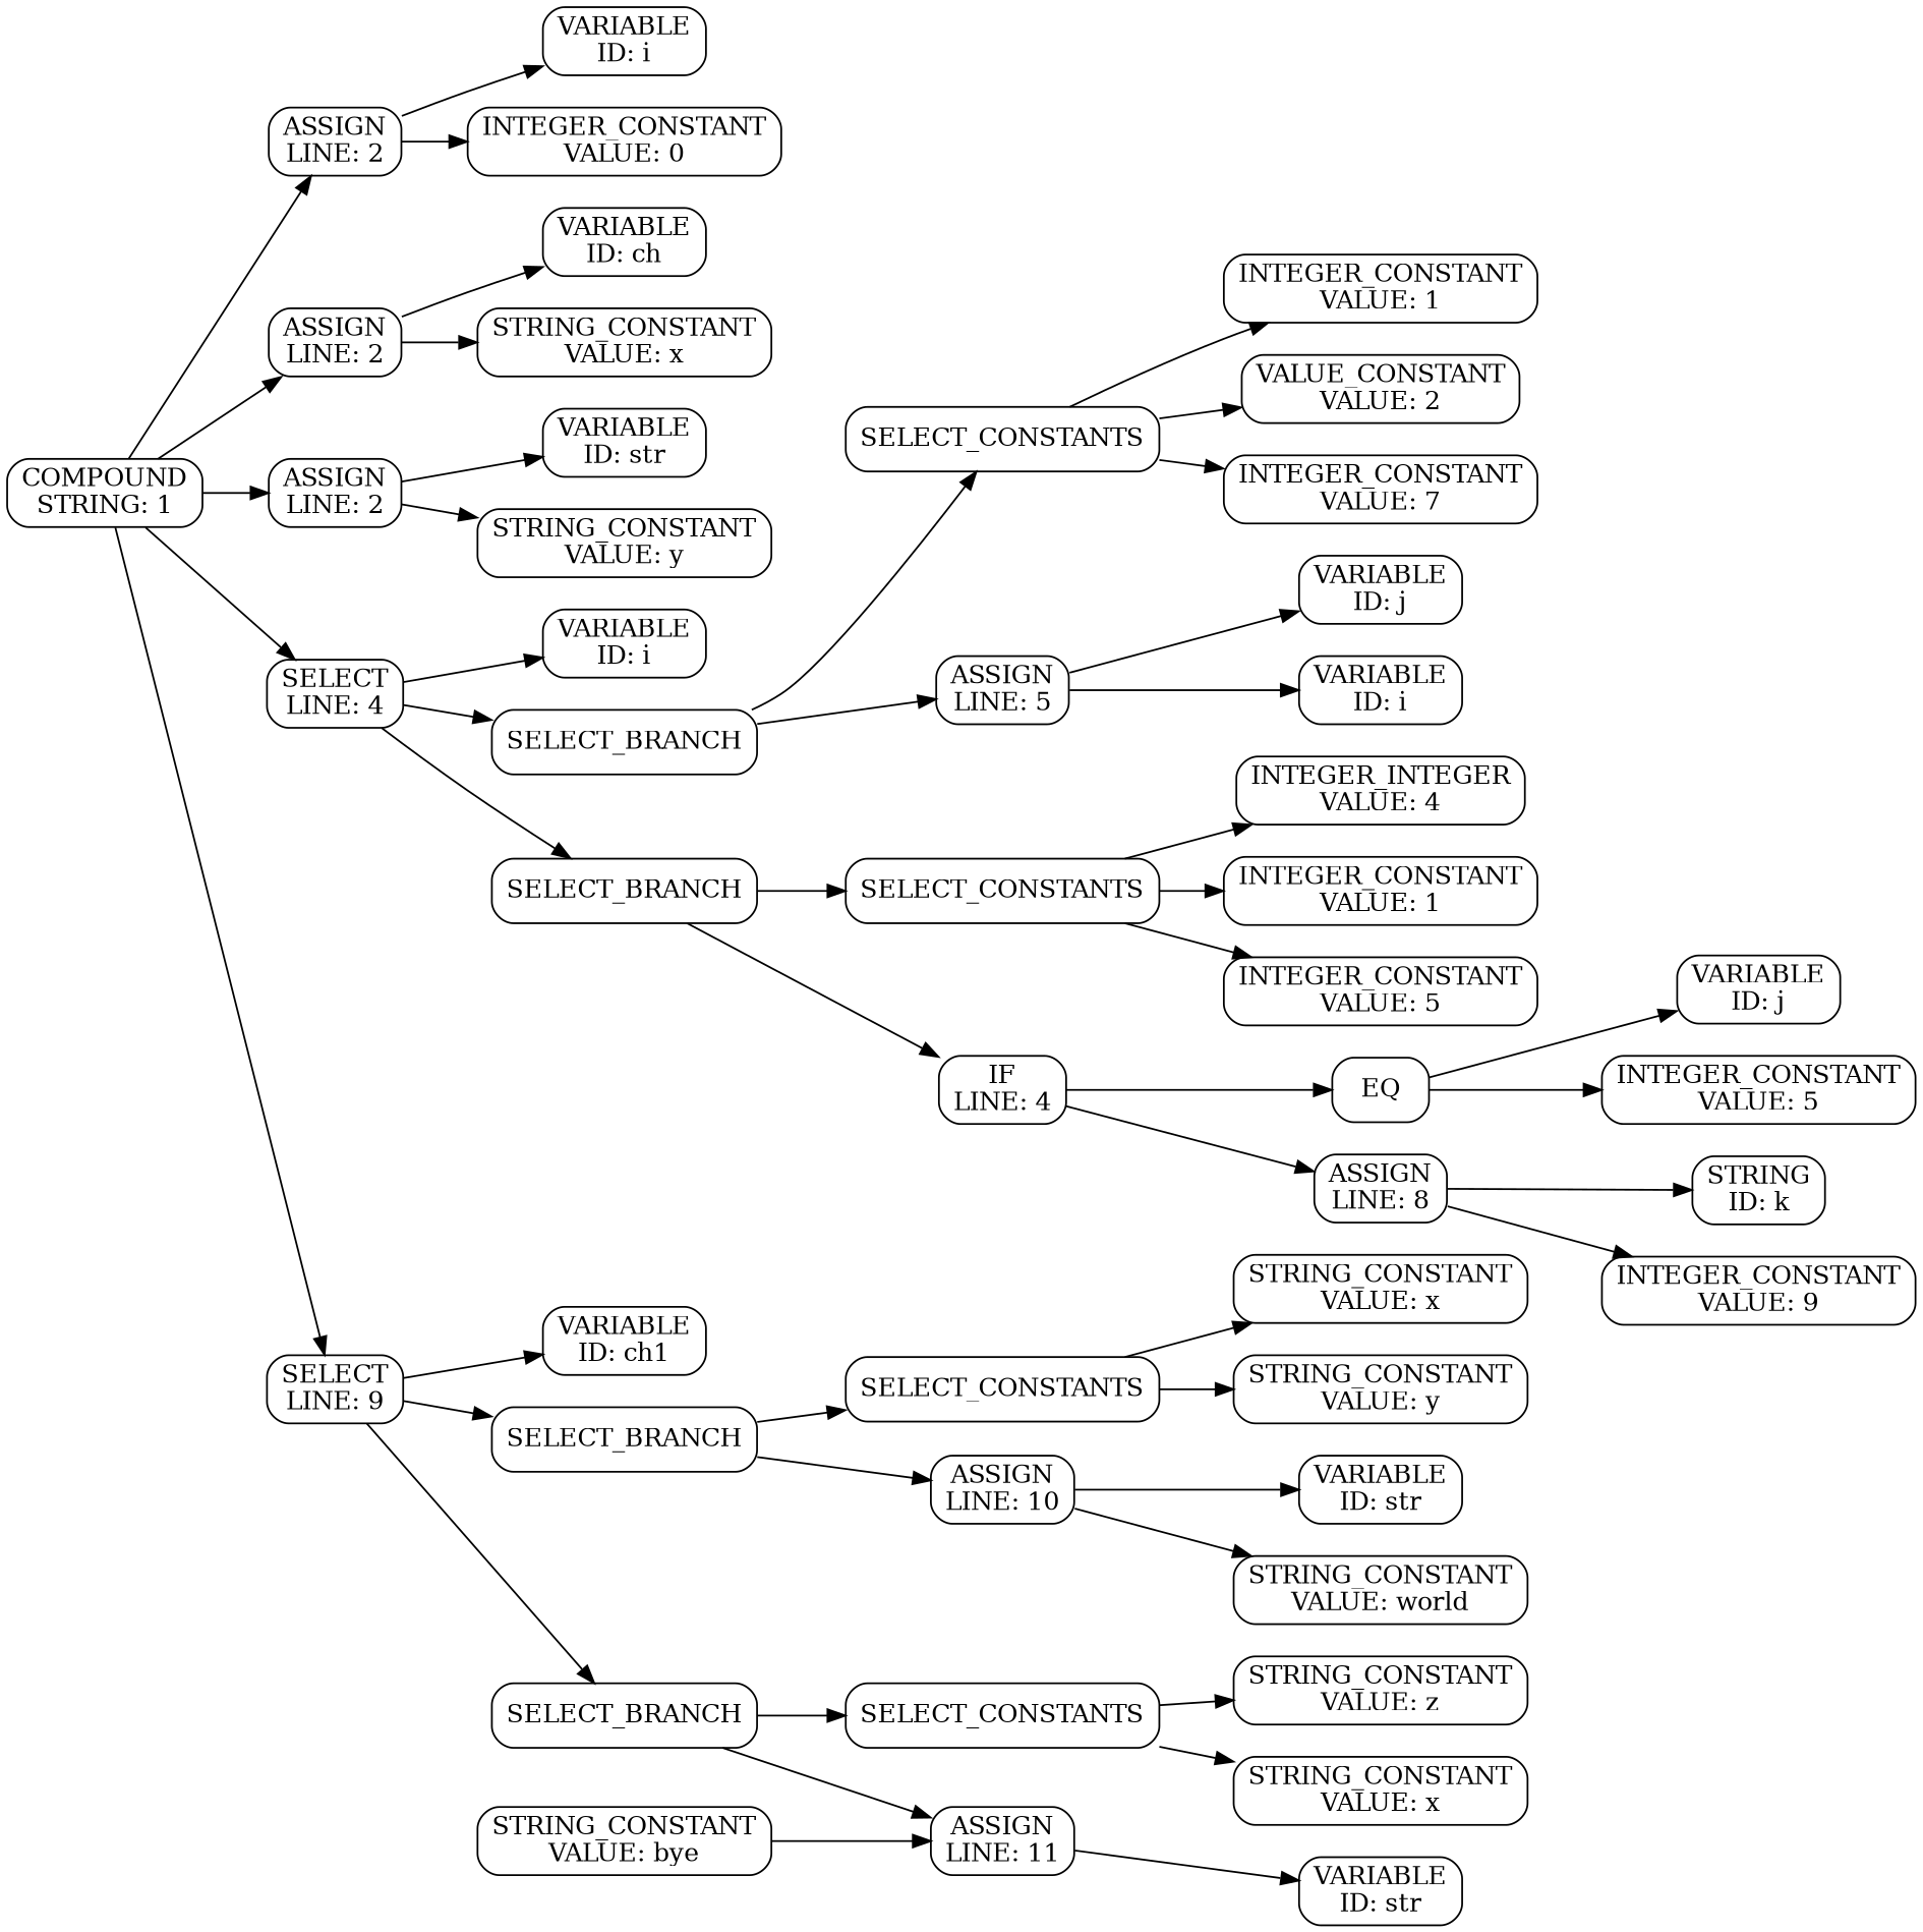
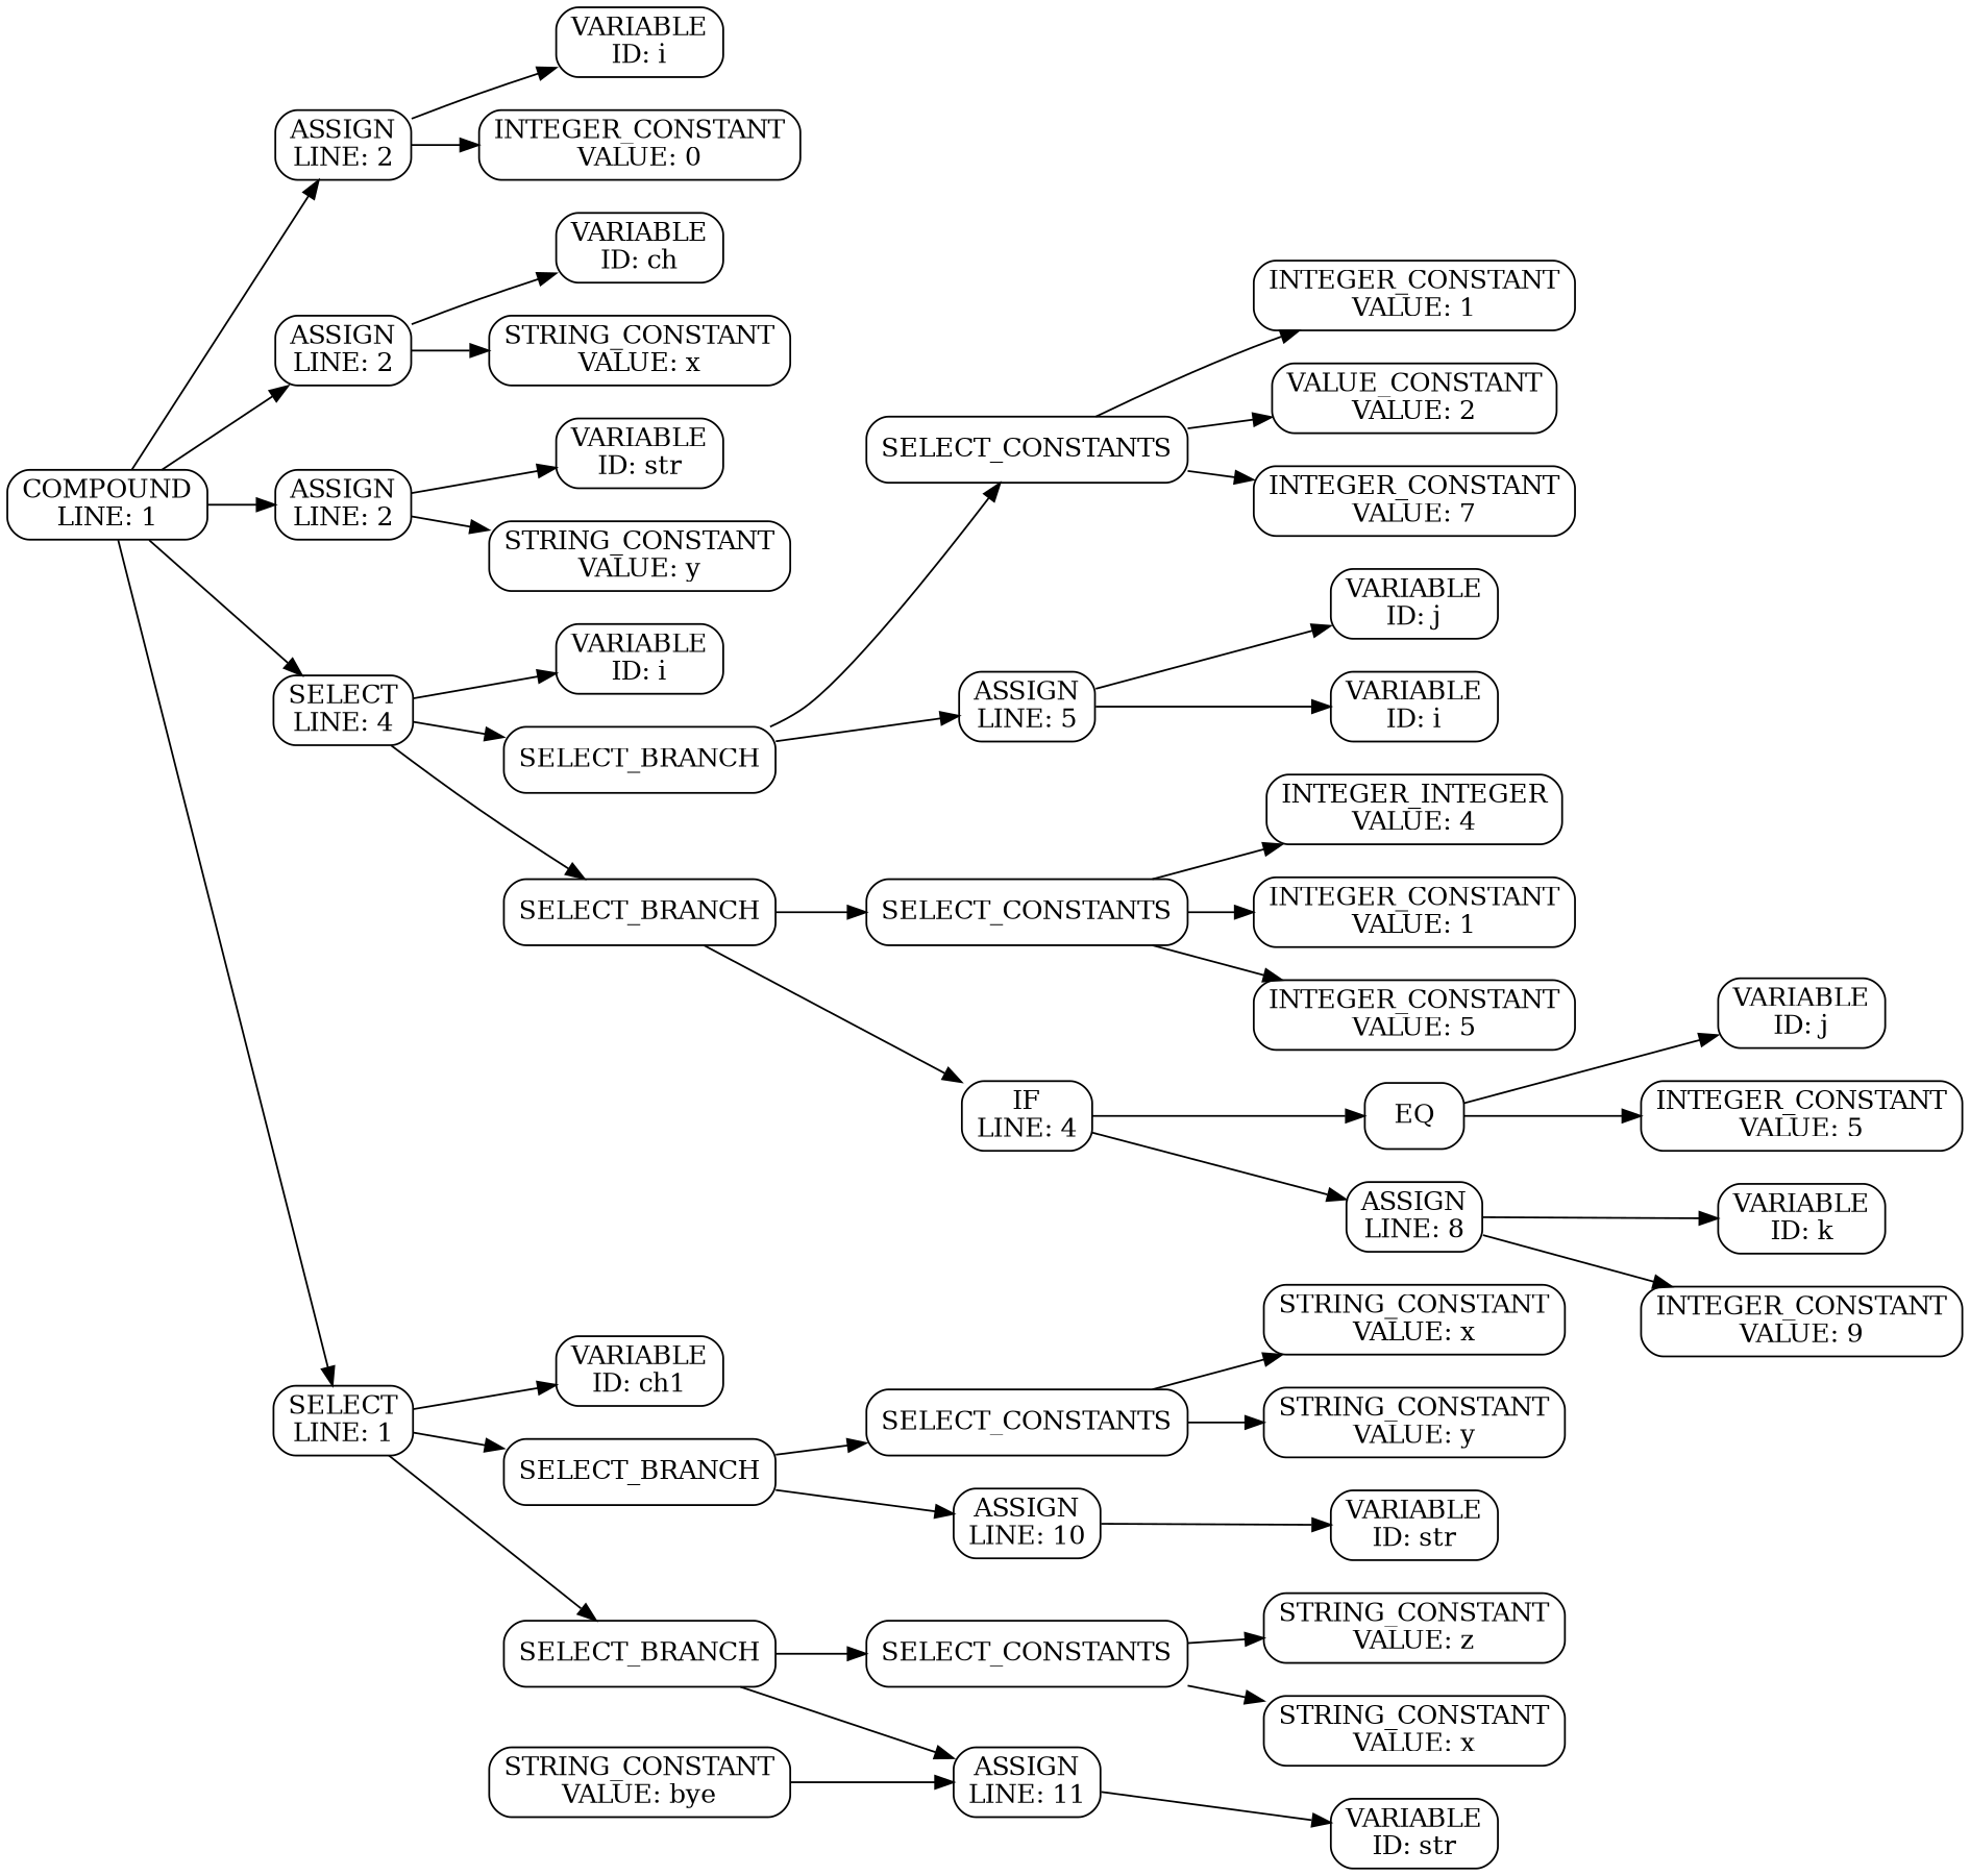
  digraph {
    rankdir=LR
    node [shape=box style=rounded]
-   n1 [label="COMPOUND\nSTRING: 1"]
+   n1 [label="COMPOUND\nLINE: 1"]
    n2 [label="ASSIGN\nLINE: 2"]
    n3 [label="VARIABLE\nID: i"]
    n4 [label="INTEGER_CONSTANT\nVALUE: 0"]
    n5 [label="ASSIGN\nLINE: 2"]
    n6 [label="VARIABLE\nID: ch"]
    n7 [label="STRING_CONSTANT\nVALUE: x"]
    n8 [label="ASSIGN\nLINE: 2"]
    n9 [label="VARIABLE\nID: str"]
    n10 [label="STRING_CONSTANT\nVALUE: y"]
    n11 [label="SELECT\nLINE: 4"]
    n12 [label="VARIABLE\nID: i"]
    n13 [label=SELECT_BRANCH]
    n14 [label=SELECT_CONSTANTS]
    n15 [label="INTEGER_CONSTANT\nVALUE: 1"]
    n16 [label="VALUE_CONSTANT\nVALUE: 2"]
    n17 [label="INTEGER_CONSTANT\nVALUE: 7"]
    n18 [label="ASSIGN\nLINE: 5"]
    n19 [label="VARIABLE\nID: j"]
    n20 [label="VARIABLE\nID: i"]
    n21 [label=SELECT_BRANCH]
    n22 [label=SELECT_CONSTANTS]
    n23 [label="INTEGER_INTEGER\nVALUE: 4"]
    n24 [label="INTEGER_CONSTANT\nVALUE: 1"]
    n25 [label="INTEGER_CONSTANT\nVALUE: 5"]
    n26 [label="IF\nLINE: 4"]
    n27 [label=EQ]
    n28 [label="VARIABLE\nID: j"]
    n29 [label="INTEGER_CONSTANT\nVALUE: 5"]
    n30 [label="ASSIGN\nLINE: 8"]
-   n31 [label="STRING\nID: k"]
+   n31 [label="VARIABLE\nID: k"]
    n32 [label="INTEGER_CONSTANT\nVALUE: 9"]
-   n33 [label="SELECT\nLINE: 9"]
+   n33 [label="SELECT\nLINE: 1"]
    n34 [label="VARIABLE\nID: ch1"]
    n35 [label=SELECT_BRANCH]
    n36 [label=SELECT_CONSTANTS]
    n37 [label="STRING_CONSTANT\nVALUE: x"]
    n38 [label="STRING_CONSTANT\nVALUE: y"]
    n39 [label="ASSIGN\nLINE: 10"]
    n40 [label="VARIABLE\nID: str"]
-   n41 [label="STRING_CONSTANT\nVALUE: world"]
    n42 [label=SELECT_BRANCH]
    n43 [label=SELECT_CONSTANTS]
    n44 [label="STRING_CONSTANT\nVALUE: z"]
    n45 [label="STRING_CONSTANT\nVALUE: x"]
    n46 [label="ASSIGN\nLINE: 11"]
    n47 [label="VARIABLE\nID: str"]
    n48 [label="STRING_CONSTANT\nVALUE: bye"]
    subgraph sub_1 {
      n1
      n2
      n3
      n4
      n5
      n6
      n7
      n8
      n9
      n10
      n11
      n12
      n13
      n14
      n15
      n16
      n17
      n18
      n19
      n20
      n21
      n22
      n23
      n24
      n25
      n26
      n27
      n28
      n29
      n30
      n31
      n32
      n33
      n34
      n35
      n36
      n37
      n38
      n39
      n40
-     n41
      n42
      n43
      n44
      n45
      n46
      n47
      n48
    }
    n1 -> n2
    n1 -> n5
    n1 -> n8
    n1 -> n11
    n1 -> n33
    n2 -> n3
    n2 -> n4
    n5 -> n6
    n5 -> n7
    n8 -> n9
    n8 -> n10
    n11 -> n12
    n11 -> n13
    n11 -> n21
    n13 -> n14
    n13 -> n18
    n14 -> n15
    n14 -> n16
    n14 -> n17
    n18 -> n19
    n18 -> n20
    n21 -> n22
    n21 -> n26
    n22 -> n23
    n22 -> n24
    n22 -> n25
    n26 -> n27
    n26 -> n30
    n27 -> n28
    n27 -> n29
    n30 -> n31
    n30 -> n32
    n33 -> n34
    n33 -> n35
    n33 -> n42
    n35 -> n36
    n35 -> n39
    n36 -> n37
    n36 -> n38
    n39 -> n40
-   n39 -> n41
    n42 -> n43
    n42 -> n46
    n43 -> n44
    n43 -> n45
    n46 -> n47
    n48 -> n46
  }
